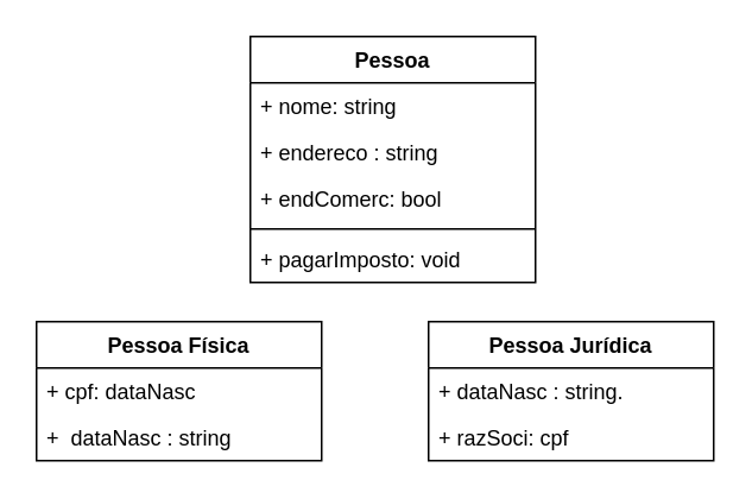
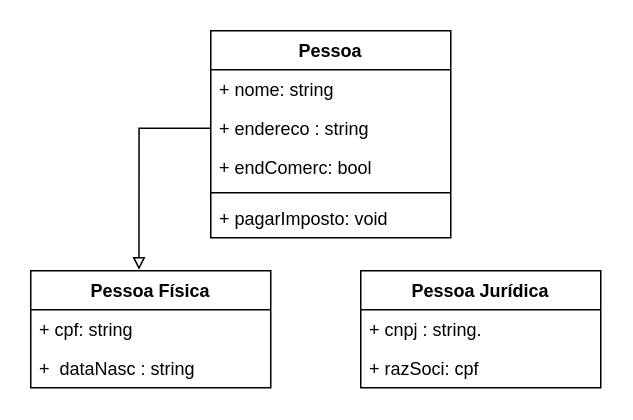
  <mxCell id="0" />
  <mxCell id="1" parent="0" />
  <mxCell id="2" value="Pessoa" style="swimlane;fontStyle=1;align=center;verticalAlign=top;childLayout=stackLayout;horizontal=1;startSize=26;horizontalStack=0;resizeParent=1;resizeParentMax=0;resizeLast=0;collapsible=1;marginBottom=0;" vertex="1" parent="1"><mxGeometry x="140" y="20" width="160" height="138" as="geometry" /></mxCell>
  <mxCell id="3" value="+ nome: string" style="text;strokeColor=none;fillColor=none;align=left;verticalAlign=top;spacingLeft=4;spacingRight=4;overflow=hidden;rotatable=0;points=[[0,0.5],[1,0.5]];portConstraint=eastwest;" vertex="1" parent="2"><mxGeometry y="26" width="160" height="26" as="geometry" /></mxCell>
  <mxCell id="4" value="+ endereco : string" style="text;strokeColor=none;fillColor=none;align=left;verticalAlign=top;spacingLeft=4;spacingRight=4;overflow=hidden;rotatable=0;points=[[0,0.5],[1,0.5]];portConstraint=eastwest;" vertex="1" parent="2"><mxGeometry y="52" width="160" height="26" as="geometry" /></mxCell>
  <mxCell id="5" value="+ endComerc: bool" style="text;strokeColor=none;fillColor=none;align=left;verticalAlign=top;spacingLeft=4;spacingRight=4;overflow=hidden;rotatable=0;points=[[0,0.5],[1,0.5]];portConstraint=eastwest;" vertex="1" parent="2"><mxGeometry y="78" width="160" height="26" as="geometry" /></mxCell>
  <mxCell id="6" value="" style="line;strokeWidth=1;fillColor=none;align=left;verticalAlign=middle;spacingTop=-1;spacingLeft=3;spacingRight=3;rotatable=0;labelPosition=right;points=[];portConstraint=eastwest;" vertex="1" parent="2"><mxGeometry y="104" width="160" height="8" as="geometry" /></mxCell>
  <mxCell id="7" value="+ pagarImposto: void" style="text;strokeColor=none;fillColor=none;align=left;verticalAlign=top;spacingLeft=4;spacingRight=4;overflow=hidden;rotatable=0;points=[[0,0.5],[1,0.5]];portConstraint=eastwest;" vertex="1" parent="2"><mxGeometry y="112" width="160" height="26" as="geometry" /></mxCell>
  <mxCell id="8" value="Pessoa Física" style="swimlane;fontStyle=1;align=center;verticalAlign=top;childLayout=stackLayout;horizontal=1;startSize=26;horizontalStack=0;resizeParent=1;resizeParentMax=0;resizeLast=0;collapsible=1;marginBottom=0;" vertex="1" parent="1"><mxGeometry x="20" y="180" width="160" height="78" as="geometry" /></mxCell>
- <mxCell id="9" value="+ cpf: dataNasc" style="text;strokeColor=none;fillColor=none;align=left;verticalAlign=top;spacingLeft=4;spacingRight=4;overflow=hidden;rotatable=0;points=[[0,0.5],[1,0.5]];portConstraint=eastwest;" vertex="1" parent="8"><mxGeometry y="26" width="160" height="26" as="geometry" /></mxCell>
+ <mxCell id="9" value="+ cpf: string" style="text;strokeColor=none;fillColor=none;align=left;verticalAlign=top;spacingLeft=4;spacingRight=4;overflow=hidden;rotatable=0;points=[[0,0.5],[1,0.5]];portConstraint=eastwest;" vertex="1" parent="8"><mxGeometry y="26" width="160" height="26" as="geometry" /></mxCell>
  <mxCell id="10" value="+  dataNasc : string " style="text;strokeColor=none;fillColor=none;align=left;verticalAlign=top;spacingLeft=4;spacingRight=4;overflow=hidden;rotatable=0;points=[[0,0.5],[1,0.5]];portConstraint=eastwest;" vertex="1" parent="8"><mxGeometry y="52" width="160" height="26" as="geometry" /></mxCell>
  <mxCell id="11" value="Pessoa Jurídica" style="swimlane;fontStyle=1;align=center;verticalAlign=top;childLayout=stackLayout;horizontal=1;startSize=26;horizontalStack=0;resizeParent=1;resizeParentMax=0;resizeLast=0;collapsible=1;marginBottom=0;" vertex="1" parent="1"><mxGeometry x="240" y="180" width="160" height="78" as="geometry" /></mxCell>
- <mxCell id="12" value="+ dataNasc : string." style="text;strokeColor=none;fillColor=none;align=left;verticalAlign=top;spacingLeft=4;spacingRight=4;overflow=hidden;rotatable=0;points=[[0,0.5],[1,0.5]];portConstraint=eastwest;" vertex="1" parent="11"><mxGeometry y="26" width="160" height="26" as="geometry" /></mxCell>
+ <mxCell id="12" value="+ cnpj : string." style="text;strokeColor=none;fillColor=none;align=left;verticalAlign=top;spacingLeft=4;spacingRight=4;overflow=hidden;rotatable=0;points=[[0,0.5],[1,0.5]];portConstraint=eastwest;" vertex="1" parent="11"><mxGeometry y="26" width="160" height="26" as="geometry" /></mxCell>
  <mxCell id="13" value="+ razSoci: cpf" style="text;strokeColor=none;fillColor=none;align=left;verticalAlign=top;spacingLeft=4;spacingRight=4;overflow=hidden;rotatable=0;points=[[0,0.5],[1,0.5]];portConstraint=eastwest;" vertex="1" parent="11"><mxGeometry y="52" width="160" height="26" as="geometry" /></mxCell>
+ <mxCell id="14" style="edgeStyle=orthogonalEdgeStyle;rounded=0;orthogonalLoop=1;jettySize=auto;html=1;entryX=0.451;entryY=-0.008;entryDx=0;entryDy=0;entryPerimeter=0;endArrow=block;endFill=0;" edge="1" parent="1" source="4" target="8"><mxGeometry relative="1" as="geometry" /></mxCell>
